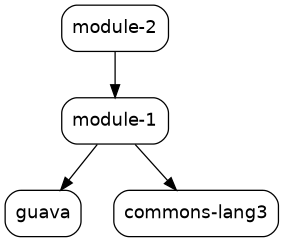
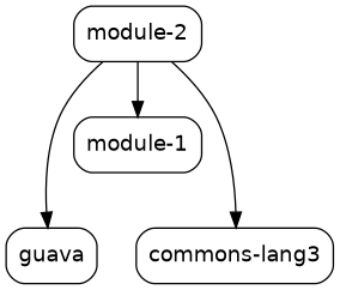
  digraph {
    node [fontname=Helvetica fontsize=14 shape=box style=rounded]
    edge [fontname=Helvetica fontsize=10]
    n1 [label=<module-2>]
    n2 [label=<module-1>]
    n3 [label=<guava>]
    n4 [label=<commons-lang3>]
    n1 -> n2
-   n2 -> n3
-   n2 -> n4
+   n1 -> n3
+   n1 -> n4
  }
